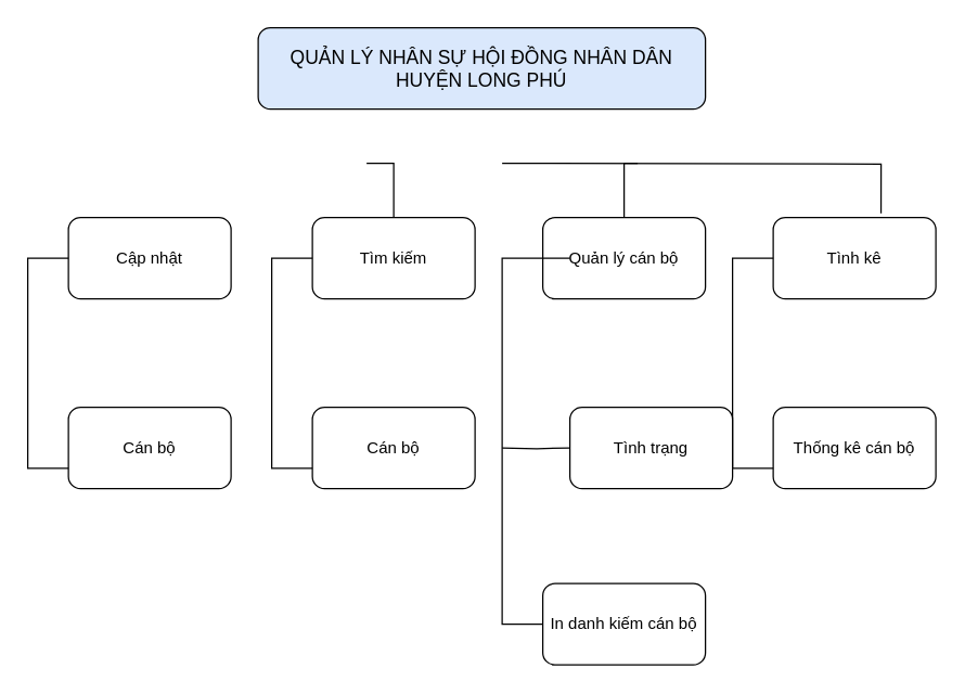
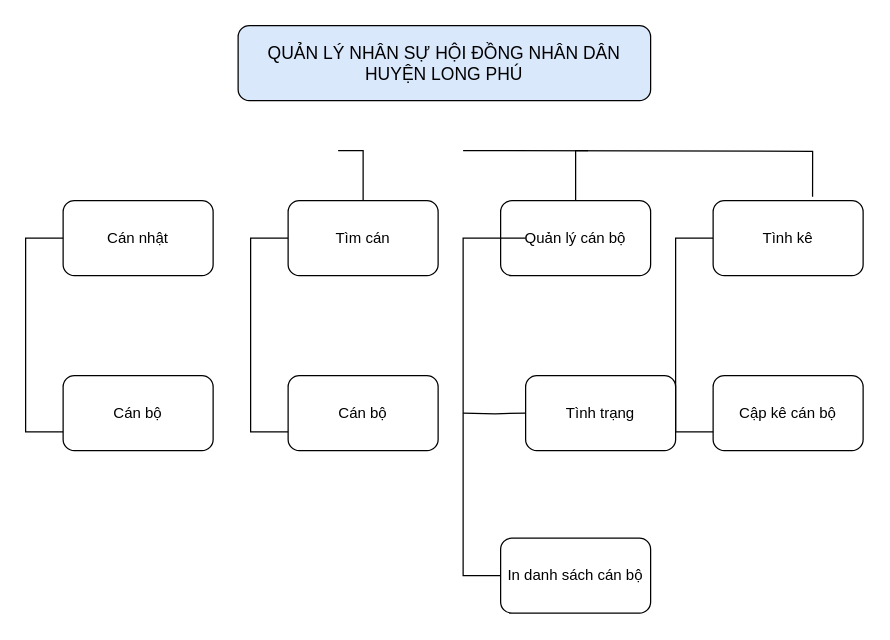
  <mxCell id="0" />
  <mxCell id="1" parent="0" />
  <mxCell id="2" value="QUẢN LÝ NHÂN SỰ HỘI ĐỒNG NHÂN DÂN HUYỆN LONG PHÚ" style="rounded=1;whiteSpace=wrap;html=1;fontSize=14;fillColor=#dae8fc;" parent="1" vertex="1"><mxGeometry x="190" y="20" width="330" height="60" as="geometry" /></mxCell>
- <mxCell id="3" value="Cập nhật" style="rounded=1;whiteSpace=wrap;html=1;" parent="1" vertex="1"><mxGeometry x="50" y="160" width="120" height="60" as="geometry" /></mxCell>
- <mxCell id="4" value="Tìm kiếm" style="rounded=1;whiteSpace=wrap;html=1;" parent="1" vertex="1"><mxGeometry x="230" y="160" width="120" height="60" as="geometry" /></mxCell>
+ <mxCell id="3" value="Cán nhật" style="rounded=1;whiteSpace=wrap;html=1;" parent="1" vertex="1"><mxGeometry x="50" y="160" width="120" height="60" as="geometry" /></mxCell>
+ <mxCell id="4" value="Tìm cán" style="rounded=1;whiteSpace=wrap;html=1;" parent="1" vertex="1"><mxGeometry x="230" y="160" width="120" height="60" as="geometry" /></mxCell>
  <mxCell id="5" value="Cán bộ" style="rounded=1;whiteSpace=wrap;html=1;" parent="1" vertex="1"><mxGeometry x="50" y="300" width="120" height="60" as="geometry" /></mxCell>
  <mxCell id="6" value="Cán bộ" style="rounded=1;whiteSpace=wrap;html=1;" parent="1" vertex="1"><mxGeometry x="230" y="300" width="120" height="60" as="geometry" /></mxCell>
  <mxCell id="7" value="Tình trạng" style="rounded=1;whiteSpace=wrap;html=1;" parent="1" vertex="1"><mxGeometry x="420" y="300" width="120" height="60" as="geometry" /></mxCell>
  <mxCell id="8" value="Quản lý cán bộ" style="rounded=1;whiteSpace=wrap;html=1;" parent="1" vertex="1"><mxGeometry x="400" y="160" width="120" height="60" as="geometry" /></mxCell>
- <mxCell id="9" value="In danh kiếm cán bộ" style="rounded=1;whiteSpace=wrap;html=1;" parent="1" vertex="1"><mxGeometry x="400" y="430" width="120" height="60" as="geometry" /></mxCell>
+ <mxCell id="9" value="In danh sách cán bộ" style="rounded=1;whiteSpace=wrap;html=1;" parent="1" vertex="1"><mxGeometry x="400" y="430" width="120" height="60" as="geometry" /></mxCell>
  <mxCell id="10" value="Tình kê" style="rounded=1;whiteSpace=wrap;html=1;" parent="1" vertex="1"><mxGeometry x="570" y="160" width="120" height="60" as="geometry" /></mxCell>
- <mxCell id="11" value="Thống kê cán bộ" style="rounded=1;whiteSpace=wrap;html=1;" parent="1" vertex="1"><mxGeometry x="570" y="300" width="120" height="60" as="geometry" /></mxCell>
+ <mxCell id="11" value="Cập kê cán bộ" style="rounded=1;whiteSpace=wrap;html=1;" parent="1" vertex="1"><mxGeometry x="570" y="300" width="120" height="60" as="geometry" /></mxCell>
  <mxCell id="12" value="" style="endArrow=none;html=1;rounded=0;edgeStyle=orthogonalEdgeStyle;entryX=0.663;entryY=-0.053;entryDx=0;entryDy=0;entryPerimeter=0;" parent="1" target="10" edge="1"><mxGeometry width="50" height="50" relative="1" as="geometry"><mxPoint x="370" y="120" as="sourcePoint" /><mxPoint x="680" y="120" as="targetPoint" /></mxGeometry></mxCell>
  <mxCell id="13" value="" style="endArrow=none;html=1;rounded=0;edgeStyle=orthogonalEdgeStyle;entryX=0.5;entryY=0;entryDx=0;entryDy=0;" parent="1" target="4" edge="1"><mxGeometry width="50" height="50" relative="1" as="geometry"><mxPoint x="270" y="120" as="sourcePoint" /><mxPoint x="300" y="130" as="targetPoint" /><Array as="points"><mxPoint x="290" y="120" /></Array></mxGeometry></mxCell>
  <mxCell id="14" value="" style="endArrow=none;html=1;rounded=0;edgeStyle=orthogonalEdgeStyle;entryX=0.5;entryY=0;entryDx=0;entryDy=0;" parent="1" target="8" edge="1"><mxGeometry width="50" height="50" relative="1" as="geometry"><mxPoint x="470" y="120" as="sourcePoint" /><mxPoint x="380" y="130" as="targetPoint" /><Array as="points"><mxPoint x="460" y="120" /></Array></mxGeometry></mxCell>
  <mxCell id="15" value="" style="endArrow=none;html=1;rounded=0;edgeStyle=elbowEdgeStyle;entryX=0;entryY=0.5;entryDx=0;entryDy=0;exitX=0;exitY=0.75;exitDx=0;exitDy=0;" parent="1" source="5" target="3" edge="1"><mxGeometry width="50" height="50" relative="1" as="geometry"><mxPoint x="-20" y="340" as="sourcePoint" /><mxPoint x="30" y="220" as="targetPoint" /><Array as="points"><mxPoint x="20" y="270" /></Array></mxGeometry></mxCell>
  <mxCell id="16" value="" style="endArrow=none;html=1;rounded=0;edgeStyle=elbowEdgeStyle;entryX=0;entryY=0.5;entryDx=0;entryDy=0;exitX=0;exitY=0.75;exitDx=0;exitDy=0;" parent="1" edge="1"><mxGeometry width="50" height="50" relative="1" as="geometry"><mxPoint x="230" y="345" as="sourcePoint" /><mxPoint x="230" y="190" as="targetPoint" /><Array as="points"><mxPoint x="200" y="270" /></Array></mxGeometry></mxCell>
  <mxCell id="17" value="" style="endArrow=none;html=1;rounded=0;edgeStyle=elbowEdgeStyle;entryX=0;entryY=0.5;entryDx=0;entryDy=0;" parent="1" edge="1"><mxGeometry width="50" height="50" relative="1" as="geometry"><mxPoint x="400" y="460" as="sourcePoint" /><mxPoint x="420" y="190" as="targetPoint" /><Array as="points"><mxPoint x="370" y="380" /><mxPoint x="390" y="270" /></Array></mxGeometry></mxCell>
  <mxCell id="18" value="" style="endArrow=none;html=1;rounded=0;edgeStyle=elbowEdgeStyle;entryX=0;entryY=0.5;entryDx=0;entryDy=0;exitX=0;exitY=0.75;exitDx=0;exitDy=0;" parent="1" edge="1"><mxGeometry width="50" height="50" relative="1" as="geometry"><mxPoint x="570" y="345" as="sourcePoint" /><mxPoint x="570" y="190" as="targetPoint" /><Array as="points"><mxPoint x="540" y="270" /></Array></mxGeometry></mxCell>
  <mxCell id="19" value="" style="endArrow=none;html=1;rounded=0;edgeStyle=orthogonalEdgeStyle;entryX=0;entryY=0.5;entryDx=0;entryDy=0;" parent="1" target="7" edge="1"><mxGeometry width="50" height="50" relative="1" as="geometry"><mxPoint x="370" y="330" as="sourcePoint" /><mxPoint x="390" y="300" as="targetPoint" /></mxGeometry></mxCell>
